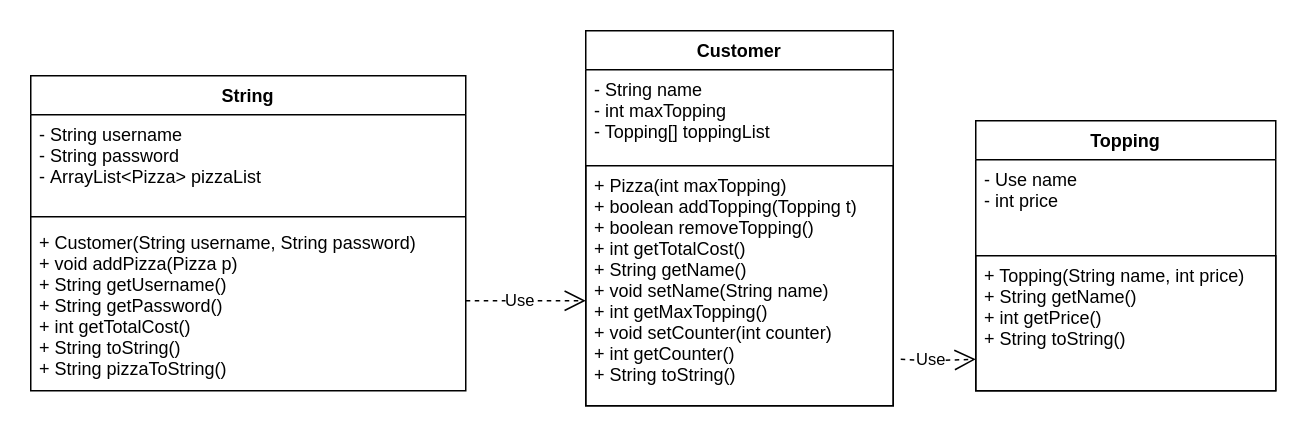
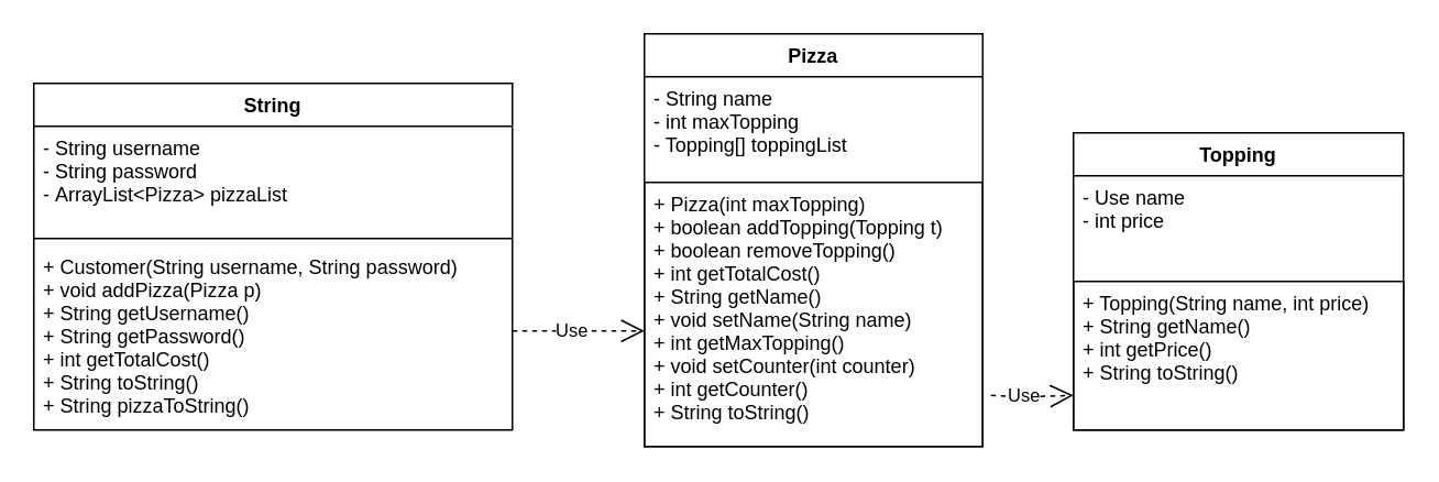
  <mxCell id="0" />
  <mxCell id="1" parent="0" />
- <mxCell id="2" value="Customer" style="swimlane;fontStyle=1;childLayout=stackLayout;horizontal=1;startSize=26;fillColor=none;horizontalStack=0;resizeParent=1;resizeParentMax=0;resizeLast=0;collapsible=1;marginBottom=0;" parent="1" vertex="1"><mxGeometry x="390" y="20" width="205" height="250" as="geometry" /></mxCell>
+ <mxCell id="2" value="Pizza" style="swimlane;fontStyle=1;childLayout=stackLayout;horizontal=1;startSize=26;fillColor=none;horizontalStack=0;resizeParent=1;resizeParentMax=0;resizeLast=0;collapsible=1;marginBottom=0;" parent="1" vertex="1"><mxGeometry x="390" y="20" width="205" height="250" as="geometry" /></mxCell>
  <mxCell id="3" value="- String name&#10;- int maxTopping&#10;- Topping[] toppingList" style="text;strokeColor=none;fillColor=none;align=left;verticalAlign=top;spacingLeft=4;spacingRight=4;overflow=hidden;rotatable=0;points=[[0,0.5],[1,0.5]];portConstraint=eastwest;" parent="2" vertex="1"><mxGeometry y="26" width="205" height="64" as="geometry" /></mxCell>
  <mxCell id="4" value="+ Pizza(int maxTopping)&#10;+ boolean addTopping(Topping t)&#10;+ boolean removeTopping()&#10;+ int getTotalCost()&#10;+ String getName()&#10;+ void setName(String name)&#10;+ int getMaxTopping()&#10;+ void setCounter(int counter)&#10;+ int getCounter()&#10;+ String toString()&#10;&#10;&#10;" style="text;strokeColor=#000000;fillColor=none;align=left;verticalAlign=top;spacingLeft=4;spacingRight=4;overflow=hidden;rotatable=0;points=[[0,0.5],[1,0.5]];portConstraint=eastwest;" parent="2" vertex="1"><mxGeometry y="90" width="205" height="160" as="geometry" /></mxCell>
  <mxCell id="5" value="Use" style="endArrow=open;endSize=12;dashed=1;html=1;" edge="1" parent="2"><mxGeometry x="-0.111" width="160" relative="1" as="geometry"><mxPoint x="-80" y="180" as="sourcePoint" /><mxPoint y="180" as="targetPoint" /><mxPoint as="offset" /></mxGeometry></mxCell>
  <mxCell id="6" value="String" style="swimlane;fontStyle=1;align=center;verticalAlign=top;childLayout=stackLayout;horizontal=1;startSize=26;horizontalStack=0;resizeParent=1;resizeParentMax=0;resizeLast=0;collapsible=1;marginBottom=0;strokeColor=#000000;" parent="1" vertex="1"><mxGeometry x="20" y="50" width="290" height="210" as="geometry" /></mxCell>
  <mxCell id="7" value="- String username&#10;- String password&#10;- ArrayList&lt;Pizza&gt; pizzaList" style="text;strokeColor=none;fillColor=none;align=left;verticalAlign=top;spacingLeft=4;spacingRight=4;overflow=hidden;rotatable=0;points=[[0,0.5],[1,0.5]];portConstraint=eastwest;" parent="6" vertex="1"><mxGeometry y="26" width="290" height="64" as="geometry" /></mxCell>
  <mxCell id="8" value="" style="line;strokeWidth=1;fillColor=none;align=left;verticalAlign=middle;spacingTop=-1;spacingLeft=3;spacingRight=3;rotatable=0;labelPosition=right;points=[];portConstraint=eastwest;" parent="6" vertex="1"><mxGeometry y="90" width="290" height="8" as="geometry" /></mxCell>
  <mxCell id="9" value="+ Customer(String username, String password)&#10;+ void addPizza(Pizza p)&#10;+ String getUsername()&#10;+ String getPassword()&#10;+ int getTotalCost()&#10;+ String toString()&#10;+ String pizzaToString()" style="text;strokeColor=none;fillColor=none;align=left;verticalAlign=top;spacingLeft=4;spacingRight=4;overflow=hidden;rotatable=0;points=[[0,0.5],[1,0.5]];portConstraint=eastwest;" parent="6" vertex="1"><mxGeometry y="98" width="290" height="112" as="geometry" /></mxCell>
  <mxCell id="10" value="Topping" style="swimlane;fontStyle=1;childLayout=stackLayout;horizontal=1;startSize=26;fillColor=none;horizontalStack=0;resizeParent=1;resizeParentMax=0;resizeLast=0;collapsible=1;marginBottom=0;" parent="1" vertex="1"><mxGeometry x="650" y="80" width="200" height="180" as="geometry" /></mxCell>
  <mxCell id="11" value="- Use name&#10;- int price" style="text;strokeColor=none;fillColor=none;align=left;verticalAlign=top;spacingLeft=4;spacingRight=4;overflow=hidden;rotatable=0;points=[[0,0.5],[1,0.5]];portConstraint=eastwest;" parent="10" vertex="1"><mxGeometry y="26" width="200" height="64" as="geometry" /></mxCell>
  <mxCell id="12" value="+ Topping(String name, int price)&#10;+ String getName()&#10;+ int getPrice()&#10;+ String toString()&#10;" style="text;strokeColor=#000000;fillColor=none;align=left;verticalAlign=top;spacingLeft=4;spacingRight=4;overflow=hidden;rotatable=0;points=[[0,0.5],[1,0.5]];portConstraint=eastwest;" parent="10" vertex="1"><mxGeometry y="90" width="200" height="90" as="geometry" /></mxCell>
  <mxCell id="13" value="Use" style="endArrow=open;endSize=12;dashed=1;html=1;entryX=0;entryY=0.767;entryDx=0;entryDy=0;entryPerimeter=0;" edge="1" parent="10" target="12"><mxGeometry x="-0.198" y="1" width="160" relative="1" as="geometry"><mxPoint x="-50" y="159" as="sourcePoint" /><mxPoint x="20" y="160" as="targetPoint" /><Array as="points"><mxPoint x="-30" y="160" /></Array><mxPoint as="offset" /></mxGeometry></mxCell>
